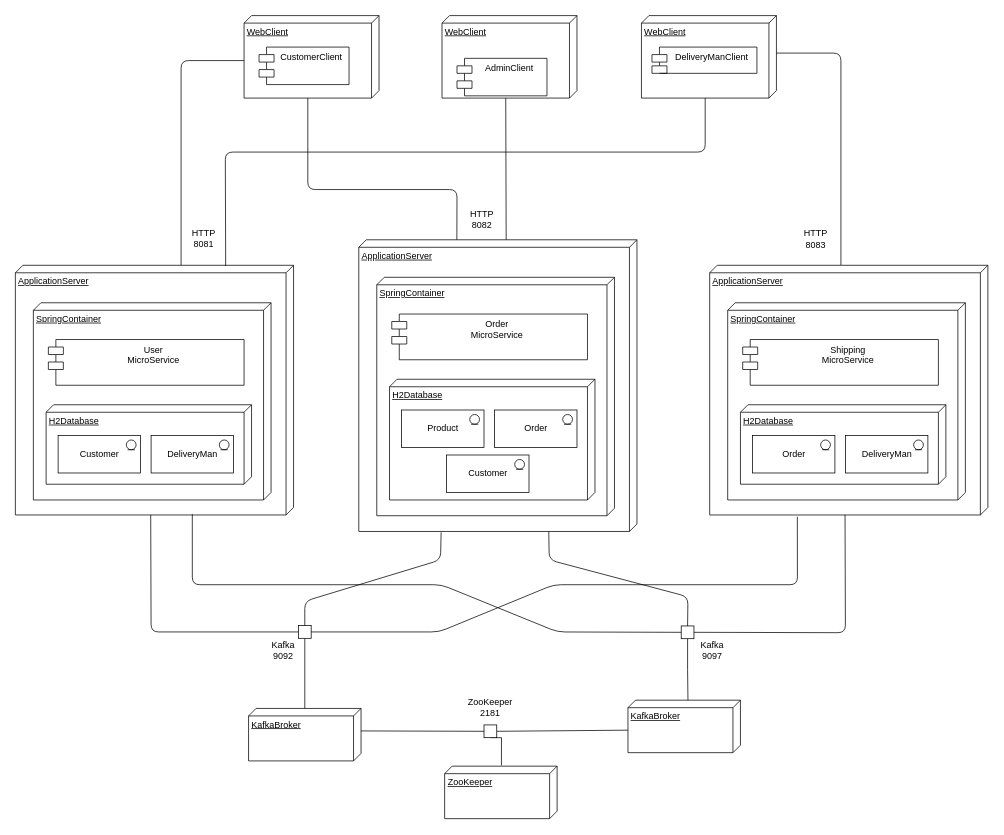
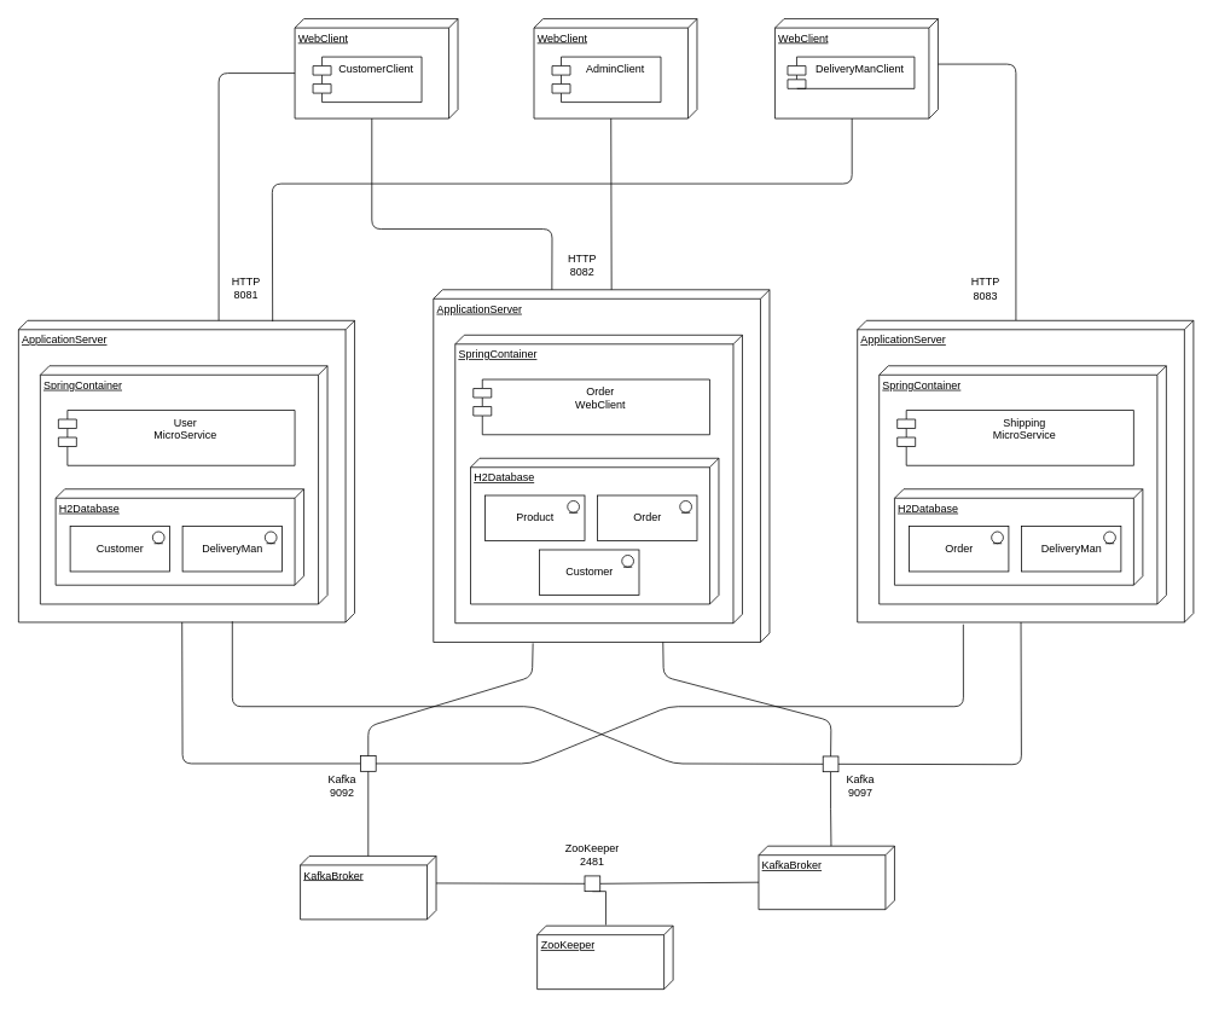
  <mxCell id="0" />
  <mxCell id="1" parent="0" />
  <mxCell id="2" value="WebClient" style="verticalAlign=top;align=left;spacingTop=8;spacingLeft=2;spacingRight=12;shape=cube;size=10;direction=south;fontStyle=4;html=1;" parent="1" vertex="1"><mxGeometry x="325" y="20" width="180" height="110" as="geometry" /></mxCell>
  <mxCell id="3" value="CustomerClient" style="shape=module;align=left;spacingLeft=20;align=center;verticalAlign=top;" parent="1" vertex="1"><mxGeometry x="345" y="62" width="120" height="50" as="geometry" /></mxCell>
  <mxCell id="4" value="ApplicationServer" style="verticalAlign=top;align=left;spacingTop=8;spacingLeft=2;spacingRight=12;shape=cube;size=10;direction=south;fontStyle=4;html=1;" parent="1" vertex="1"><mxGeometry x="20" y="353" width="371" height="333" as="geometry" /></mxCell>
  <mxCell id="5" value="SpringContainer" style="verticalAlign=top;align=left;spacingTop=8;spacingLeft=2;spacingRight=12;shape=cube;size=10;direction=south;fontStyle=4;html=1;" parent="1" vertex="1"><mxGeometry x="44" y="403" width="317" height="263" as="geometry" /></mxCell>
  <mxCell id="6" value="User&#10;MicroService" style="shape=module;align=left;spacingLeft=20;align=center;verticalAlign=top;" parent="1" vertex="1"><mxGeometry x="64" y="452" width="261" height="61" as="geometry" /></mxCell>
  <mxCell id="7" value="WebClient" style="verticalAlign=top;align=left;spacingTop=8;spacingLeft=2;spacingRight=12;shape=cube;size=10;direction=south;fontStyle=4;html=1;" parent="1" vertex="1"><mxGeometry x="589" y="20" width="180" height="110" as="geometry" /></mxCell>
- <mxCell id="8" value="AdminClient" style="shape=module;align=left;spacingLeft=20;align=center;verticalAlign=top;" parent="1" vertex="1"><mxGeometry x="609" y="77" width="120" height="50" as="geometry" /></mxCell>
+ <mxCell id="8" value="AdminClient" style="shape=module;align=left;spacingLeft=20;align=center;verticalAlign=top;" parent="1" vertex="1"><mxGeometry x="609" y="62" width="120" height="50" as="geometry" /></mxCell>
  <mxCell id="9" value="WebClient" style="verticalAlign=top;align=left;spacingTop=8;spacingLeft=2;spacingRight=12;shape=cube;size=10;direction=south;fontStyle=4;html=1;" parent="1" vertex="1"><mxGeometry x="855" y="20" width="180" height="110" as="geometry" /></mxCell>
  <mxCell id="10" value="DeliveryManClient" style="shape=module;align=left;spacingLeft=20;align=center;verticalAlign=top;" parent="1" vertex="1"><mxGeometry x="869" y="62" width="140" height="35" as="geometry" /></mxCell>
  <mxCell id="11" value="KafkaBroker" style="verticalAlign=top;align=left;spacingTop=8;spacingLeft=2;spacingRight=12;shape=cube;size=10;direction=south;fontStyle=4;html=1;" parent="1" vertex="1"><mxGeometry x="331" y="944" width="150" height="70" as="geometry" /></mxCell>
  <mxCell id="12" value="KafkaBroker" style="verticalAlign=top;align=left;spacingTop=8;spacingLeft=2;spacingRight=12;shape=cube;size=10;direction=south;fontStyle=4;html=1;" parent="1" vertex="1"><mxGeometry x="837" y="933" width="150" height="70" as="geometry" /></mxCell>
  <mxCell id="13" value="ZooKeeper" style="verticalAlign=top;align=left;spacingTop=8;spacingLeft=2;spacingRight=12;shape=cube;size=10;direction=south;fontStyle=4;html=1;" parent="1" vertex="1"><mxGeometry x="592.5" y="1021" width="150" height="70" as="geometry" /></mxCell>
  <mxCell id="14" value="" style="endArrow=none;html=1;exitX=0;exitY=0;exitDx=0;exitDy=150;exitPerimeter=0;entryX=0;entryY=0;entryDx=60;entryDy=180;entryPerimeter=0;" parent="1" source="4" target="2" edge="1"><mxGeometry width="50" height="50" relative="1" as="geometry"><mxPoint x="271" y="242" as="sourcePoint" /><mxPoint x="321" y="192" as="targetPoint" /><Array as="points"><mxPoint x="241" y="80" /></Array></mxGeometry></mxCell>
  <mxCell id="15" value="" style="endArrow=none;html=1;entryX=0;entryY=0;entryDx=110;entryDy=95;entryPerimeter=0;" parent="1" target="7" edge="1"><mxGeometry width="50" height="50" relative="1" as="geometry"><mxPoint x="674.68" y="353" as="sourcePoint" /><mxPoint x="691" y="172" as="targetPoint" /></mxGeometry></mxCell>
  <mxCell id="16" value="" style="endArrow=none;html=1;exitX=0;exitY=0;exitDx=50;exitDy=0;exitPerimeter=0;entryX=0;entryY=0;entryDx=0;entryDy=150;entryPerimeter=0;" parent="1" source="9" edge="1"><mxGeometry width="50" height="50" relative="1" as="geometry"><mxPoint x="1091" y="132" as="sourcePoint" /><mxPoint x="1121" y="353" as="targetPoint" /><Array as="points"><mxPoint x="1121" y="70" /></Array></mxGeometry></mxCell>
  <mxCell id="17" value="" style="endArrow=none;html=1;exitX=0;exitY=0;exitDx=110;exitDy=95;exitPerimeter=0;entryX=-0.002;entryY=0.714;entryDx=0;entryDy=0;entryPerimeter=0;" parent="1" source="2" edge="1"><mxGeometry width="50" height="50" relative="1" as="geometry"><mxPoint x="431" y="232" as="sourcePoint" /><mxPoint x="608.66" y="352.58" as="targetPoint" /><Array as="points"><mxPoint x="410" y="252" /><mxPoint x="609" y="252" /></Array></mxGeometry></mxCell>
  <mxCell id="18" value="" style="endArrow=none;html=1;entryX=0;entryY=0;entryDx=110;entryDy=95;entryPerimeter=0;exitX=0.003;exitY=0.244;exitDx=0;exitDy=0;exitPerimeter=0;" parent="1" source="4" target="9" edge="1"><mxGeometry width="50" height="50" relative="1" as="geometry"><mxPoint x="241" y="202" as="sourcePoint" /><mxPoint x="881" y="192" as="targetPoint" /><Array as="points"><mxPoint x="300" y="202" /><mxPoint x="940" y="202" /></Array></mxGeometry></mxCell>
  <mxCell id="19" value="HTTP&lt;br&gt;8081" style="text;html=1;align=center;verticalAlign=middle;resizable=0;points=[];autosize=1;" parent="1" vertex="1"><mxGeometry x="246" y="302" width="50" height="30" as="geometry" /></mxCell>
  <mxCell id="20" value="HTTP&lt;br&gt;8083" style="text;html=1;align=center;verticalAlign=middle;resizable=0;points=[];autosize=1;" parent="1" vertex="1"><mxGeometry x="1066" y="302" width="41" height="32" as="geometry" /></mxCell>
  <mxCell id="21" value="Kafka&lt;br&gt;9092" style="text;html=1;align=center;verticalAlign=middle;resizable=0;points=[];autosize=1;" parent="1" vertex="1"><mxGeometry x="356.5" y="850.5" width="41" height="32" as="geometry" /></mxCell>
  <mxCell id="22" value="Kafka&lt;br&gt;9097" style="text;html=1;align=center;verticalAlign=middle;resizable=0;points=[];autosize=1;" parent="1" vertex="1"><mxGeometry x="928" y="851" width="41" height="32" as="geometry" /></mxCell>
  <mxCell id="23" value="H2Database" style="verticalAlign=top;align=left;spacingTop=8;spacingLeft=2;spacingRight=12;shape=cube;size=10;direction=south;fontStyle=4;html=1;" parent="1" vertex="1"><mxGeometry x="61" y="539" width="274" height="106" as="geometry" /></mxCell>
  <mxCell id="24" value="Customer" style="html=1;" parent="1" vertex="1"><mxGeometry x="77" y="580" width="110" height="50" as="geometry" /></mxCell>
  <mxCell id="25" value="" style="ellipse;shape=umlEntity;whiteSpace=wrap;html=1;" parent="1" vertex="1"><mxGeometry x="168" y="586" width="13" height="13" as="geometry" /></mxCell>
  <mxCell id="26" value="DeliveryMan" style="html=1;" parent="1" vertex="1"><mxGeometry x="201" y="580" width="110" height="50" as="geometry" /></mxCell>
  <mxCell id="27" value="" style="ellipse;shape=umlEntity;whiteSpace=wrap;html=1;" parent="1" vertex="1"><mxGeometry x="292" y="586" width="13" height="13" as="geometry" /></mxCell>
  <mxCell id="28" value="ApplicationServer" style="verticalAlign=top;align=left;spacingTop=8;spacingLeft=2;spacingRight=12;shape=cube;size=10;direction=south;fontStyle=4;html=1;" parent="1" vertex="1"><mxGeometry x="478" y="319" width="371" height="389" as="geometry" /></mxCell>
  <mxCell id="29" value="SpringContainer" style="verticalAlign=top;align=left;spacingTop=8;spacingLeft=2;spacingRight=12;shape=cube;size=10;direction=south;fontStyle=4;html=1;" parent="1" vertex="1"><mxGeometry x="502" y="369" width="317" height="318" as="geometry" /></mxCell>
- <mxCell id="30" value="Order&#10;MicroService" style="shape=module;align=left;spacingLeft=20;align=center;verticalAlign=top;" parent="1" vertex="1"><mxGeometry x="522" y="418" width="261" height="61" as="geometry" /></mxCell>
+ <mxCell id="30" value="Order&#10;WebClient" style="shape=module;align=left;spacingLeft=20;align=center;verticalAlign=top;" parent="1" vertex="1"><mxGeometry x="522" y="418" width="261" height="61" as="geometry" /></mxCell>
  <mxCell id="31" value="H2Database" style="verticalAlign=top;align=left;spacingTop=8;spacingLeft=2;spacingRight=12;shape=cube;size=10;direction=south;fontStyle=4;html=1;" parent="1" vertex="1"><mxGeometry x="519" y="505" width="274" height="161" as="geometry" /></mxCell>
  <mxCell id="32" value="Product" style="html=1;" parent="1" vertex="1"><mxGeometry x="535" y="546" width="110" height="50" as="geometry" /></mxCell>
  <mxCell id="33" value="" style="ellipse;shape=umlEntity;whiteSpace=wrap;html=1;" parent="1" vertex="1"><mxGeometry x="626" y="552" width="13" height="13" as="geometry" /></mxCell>
  <mxCell id="34" value="Order" style="html=1;" parent="1" vertex="1"><mxGeometry x="659" y="546" width="110" height="50" as="geometry" /></mxCell>
  <mxCell id="35" value="" style="ellipse;shape=umlEntity;whiteSpace=wrap;html=1;" parent="1" vertex="1"><mxGeometry x="750" y="552" width="13" height="13" as="geometry" /></mxCell>
  <mxCell id="36" value="Customer" style="html=1;" parent="1" vertex="1"><mxGeometry x="595" y="606" width="110" height="50" as="geometry" /></mxCell>
  <mxCell id="37" value="" style="ellipse;shape=umlEntity;whiteSpace=wrap;html=1;" parent="1" vertex="1"><mxGeometry x="686" y="612" width="13" height="13" as="geometry" /></mxCell>
  <mxCell id="38" value="HTTP&lt;br&gt;8082" style="text;html=1;align=center;verticalAlign=middle;resizable=0;points=[];autosize=1;" parent="1" vertex="1"><mxGeometry x="621" y="276" width="41" height="32" as="geometry" /></mxCell>
  <mxCell id="39" value="" style="endArrow=none;html=1;exitX=0;exitY=0.5;exitDx=0;exitDy=0;entryX=0;entryY=0;entryDx=333;entryDy=190.5;entryPerimeter=0;" parent="1" source="41" target="4" edge="1"><mxGeometry width="50" height="50" relative="1" as="geometry"><mxPoint x="203" y="826" as="sourcePoint" /><mxPoint x="253" y="776" as="targetPoint" /><Array as="points"><mxPoint x="201" y="842" /></Array></mxGeometry></mxCell>
  <mxCell id="40" style="edgeStyle=orthogonalEdgeStyle;rounded=0;orthogonalLoop=1;jettySize=auto;html=1;exitX=0.5;exitY=1;exitDx=0;exitDy=0;endArrow=none;endFill=0;" parent="1" source="41" target="11" edge="1"><mxGeometry relative="1" as="geometry" /></mxCell>
  <mxCell id="41" value="" style="whiteSpace=wrap;html=1;aspect=fixed;" parent="1" vertex="1"><mxGeometry x="397.5" y="833.5" width="17" height="17" as="geometry" /></mxCell>
  <mxCell id="42" style="edgeStyle=orthogonalEdgeStyle;rounded=0;orthogonalLoop=1;jettySize=auto;html=1;exitX=0.5;exitY=1;exitDx=0;exitDy=0;entryX=0;entryY=0;entryDx=0;entryDy=70;entryPerimeter=0;endArrow=none;endFill=0;" parent="1" source="43" target="12" edge="1"><mxGeometry relative="1" as="geometry" /></mxCell>
  <mxCell id="43" value="" style="whiteSpace=wrap;html=1;aspect=fixed;" parent="1" vertex="1"><mxGeometry x="908" y="834" width="17" height="17" as="geometry" /></mxCell>
  <mxCell id="44" value="" style="endArrow=none;html=1;exitX=1;exitY=0.5;exitDx=0;exitDy=0;entryX=0;entryY=0;entryDx=333;entryDy=190.5;entryPerimeter=0;" parent="1" source="43" target="47" edge="1"><mxGeometry width="50" height="50" relative="1" as="geometry"><mxPoint x="1051" y="820" as="sourcePoint" /><mxPoint x="1111" y="656" as="targetPoint" /><Array as="points"><mxPoint x="1127" y="843" /></Array></mxGeometry></mxCell>
  <mxCell id="45" value="" style="endArrow=none;html=1;entryX=0;entryY=0.5;entryDx=0;entryDy=0;exitX=0.997;exitY=0.364;exitDx=0;exitDy=0;exitPerimeter=0;" parent="1" target="43" edge="1" source="4"><mxGeometry width="50" height="50" relative="1" as="geometry"><mxPoint x="206" y="686" as="sourcePoint" /><mxPoint x="444" y="738" as="targetPoint" /><Array as="points"><mxPoint x="256" y="779" /><mxPoint x="588" y="779" /><mxPoint x="743" y="842" /></Array></mxGeometry></mxCell>
  <mxCell id="46" value="" style="endArrow=none;html=1;exitX=1;exitY=0.5;exitDx=0;exitDy=0;entryX=1.007;entryY=0.685;entryDx=0;entryDy=0;entryPerimeter=0;" parent="1" source="41" target="47" edge="1"><mxGeometry width="50" height="50" relative="1" as="geometry"><mxPoint x="952" y="779" as="sourcePoint" /><mxPoint x="1111" y="657" as="targetPoint" /><Array as="points"><mxPoint x="585" y="842" /><mxPoint x="738" y="779" /><mxPoint x="1063" y="779" /></Array></mxGeometry></mxCell>
  <mxCell id="47" value="ApplicationServer" style="verticalAlign=top;align=left;spacingTop=8;spacingLeft=2;spacingRight=12;shape=cube;size=10;direction=south;fontStyle=4;html=1;" parent="1" vertex="1"><mxGeometry x="946" y="353" width="371" height="333" as="geometry" /></mxCell>
  <mxCell id="48" value="SpringContainer" style="verticalAlign=top;align=left;spacingTop=8;spacingLeft=2;spacingRight=12;shape=cube;size=10;direction=south;fontStyle=4;html=1;" parent="1" vertex="1"><mxGeometry x="970" y="403" width="317" height="263" as="geometry" /></mxCell>
  <mxCell id="49" value="Shipping&#10;MicroService" style="shape=module;align=left;spacingLeft=20;align=center;verticalAlign=top;" parent="1" vertex="1"><mxGeometry x="990" y="452" width="261" height="61" as="geometry" /></mxCell>
  <mxCell id="50" value="H2Database" style="verticalAlign=top;align=left;spacingTop=8;spacingLeft=2;spacingRight=12;shape=cube;size=10;direction=south;fontStyle=4;html=1;" parent="1" vertex="1"><mxGeometry x="987" y="539" width="274" height="106" as="geometry" /></mxCell>
  <mxCell id="51" value="Order" style="html=1;" parent="1" vertex="1"><mxGeometry x="1003" y="580" width="110" height="50" as="geometry" /></mxCell>
  <mxCell id="52" value="" style="ellipse;shape=umlEntity;whiteSpace=wrap;html=1;" parent="1" vertex="1"><mxGeometry x="1094" y="586" width="13" height="13" as="geometry" /></mxCell>
  <mxCell id="53" value="DeliveryMan" style="html=1;" parent="1" vertex="1"><mxGeometry x="1127" y="580" width="110" height="50" as="geometry" /></mxCell>
  <mxCell id="54" value="" style="ellipse;shape=umlEntity;whiteSpace=wrap;html=1;" parent="1" vertex="1"><mxGeometry x="1218" y="586" width="13" height="13" as="geometry" /></mxCell>
  <mxCell id="55" value="" style="endArrow=none;html=1;exitX=0;exitY=0;exitDx=30;exitDy=0;exitPerimeter=0;entryX=0;entryY=0.5;entryDx=0;entryDy=0;" parent="1" source="11" target="58" edge="1"><mxGeometry width="50" height="50" relative="1" as="geometry"><mxPoint x="481" y="988" as="sourcePoint" /><mxPoint x="628" y="939" as="targetPoint" /></mxGeometry></mxCell>
  <mxCell id="56" value="" style="endArrow=none;html=1;exitX=1;exitY=0.5;exitDx=0;exitDy=0;entryX=0;entryY=0;entryDx=40;entryDy=150;entryPerimeter=0;" parent="1" source="58" target="12" edge="1"><mxGeometry width="50" height="50" relative="1" as="geometry"><mxPoint x="760" y="946" as="sourcePoint" /><mxPoint x="810" y="896" as="targetPoint" /></mxGeometry></mxCell>
  <mxCell id="57" style="edgeStyle=orthogonalEdgeStyle;rounded=0;orthogonalLoop=1;jettySize=auto;html=1;exitX=0.5;exitY=1;exitDx=0;exitDy=0;entryX=-0.013;entryY=0.495;entryDx=0;entryDy=0;entryPerimeter=0;endArrow=none;endFill=0;" parent="1" source="58" target="13" edge="1"><mxGeometry relative="1" as="geometry" /></mxCell>
  <mxCell id="58" value="" style="whiteSpace=wrap;html=1;aspect=fixed;" parent="1" vertex="1"><mxGeometry x="645" y="966" width="17" height="17" as="geometry" /></mxCell>
- <mxCell id="59" value="ZooKeeper&lt;br&gt;2181" style="text;html=1;align=center;verticalAlign=middle;resizable=0;points=[];autosize=1;" parent="1" vertex="1"><mxGeometry x="618" y="927" width="69" height="32" as="geometry" /></mxCell>
+ <mxCell id="59" value="ZooKeeper&lt;br&gt;2481" style="text;html=1;align=center;verticalAlign=middle;resizable=0;points=[];autosize=1;" parent="1" vertex="1"><mxGeometry x="618" y="927" width="69" height="32" as="geometry" /></mxCell>
  <mxCell id="60" value="" style="endArrow=none;html=1;entryX=1.003;entryY=0.704;entryDx=0;entryDy=0;entryPerimeter=0;exitX=0.5;exitY=0;exitDx=0;exitDy=0;" edge="1" parent="1" source="41" target="28"><mxGeometry width="50" height="50" relative="1" as="geometry"><mxPoint x="483" y="862" as="sourcePoint" /><mxPoint x="533" y="812" as="targetPoint" /><Array as="points"><mxPoint x="406" y="801" /><mxPoint x="587" y="746" /></Array></mxGeometry></mxCell>
  <mxCell id="61" value="" style="endArrow=none;html=1;exitX=0.5;exitY=0;exitDx=0;exitDy=0;entryX=1;entryY=0.317;entryDx=0;entryDy=0;entryPerimeter=0;" edge="1" parent="1" source="43" target="28"><mxGeometry width="50" height="50" relative="1" as="geometry"><mxPoint x="797" y="850" as="sourcePoint" /><mxPoint x="680" y="765" as="targetPoint" /><Array as="points"><mxPoint x="917" y="795" /><mxPoint x="732" y="746" /></Array></mxGeometry></mxCell>
